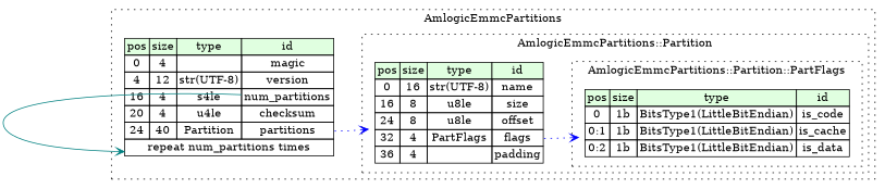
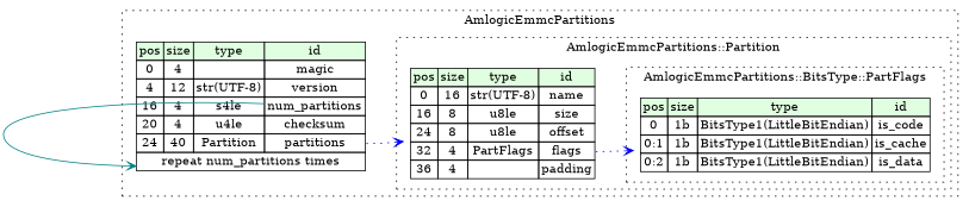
  digraph {
    rankdir=LR
    node [shape=plaintext]
    edge [style=dotted color=blue arrowhead=vee]
    n1 [label=<<TABLE BORDER="0" CELLBORDER="1" CELLSPACING="0"> 					<TR><TD BGCOLOR="#E0FFE0">pos</TD><TD BGCOLOR="#E0FFE0">size</TD><TD BGCOLOR="#E0FFE0">type</TD><TD BGCOLOR="#E0FFE0">id</TD></TR> 					<TR><TD PORT="is_code_pos">0</TD><TD PORT="is_code_size">1b</TD><TD>BitsType1(LittleBitEndian)</TD><TD PORT="is_code_type">is_code</TD></TR> 					<TR><TD PORT="is_cache_pos">0:1</TD><TD PORT="is_cache_size">1b</TD><TD>BitsType1(LittleBitEndian)</TD><TD PORT="is_cache_type">is_cache</TD></TR> 					<TR><TD PORT="is_data_pos">0:2</TD><TD PORT="is_data_size">1b</TD><TD>BitsType1(LittleBitEndian)</TD><TD PORT="is_data_type">is_data</TD></TR> 				</TABLE>>]
    n2 [label=<<TABLE BORDER="0" CELLBORDER="1" CELLSPACING="0"> 				<TR><TD BGCOLOR="#E0FFE0">pos</TD><TD BGCOLOR="#E0FFE0">size</TD><TD BGCOLOR="#E0FFE0">type</TD><TD BGCOLOR="#E0FFE0">id</TD></TR> 				<TR><TD PORT="name_pos">0</TD><TD PORT="name_size">16</TD><TD>str(UTF-8)</TD><TD PORT="name_type">name</TD></TR> 				<TR><TD PORT="size_pos">16</TD><TD PORT="size_size">8</TD><TD>u8le</TD><TD PORT="size_type">size</TD></TR> 				<TR><TD PORT="offset_pos">24</TD><TD PORT="offset_size">8</TD><TD>u8le</TD><TD PORT="offset_type">offset</TD></TR> 				<TR><TD PORT="flags_pos">32</TD><TD PORT="flags_size">4</TD><TD>PartFlags</TD><TD PORT="flags_type">flags</TD></TR> 				<TR><TD PORT="padding_pos">36</TD><TD PORT="padding_size">4</TD><TD></TD><TD PORT="padding_type">padding</TD></TR> 			</TABLE>>]
    n3 [label=<<TABLE BORDER="0" CELLBORDER="1" CELLSPACING="0"> 			<TR><TD BGCOLOR="#E0FFE0">pos</TD><TD BGCOLOR="#E0FFE0">size</TD><TD BGCOLOR="#E0FFE0">type</TD><TD BGCOLOR="#E0FFE0">id</TD></TR> 			<TR><TD PORT="magic_pos">0</TD><TD PORT="magic_size">4</TD><TD></TD><TD PORT="magic_type">magic</TD></TR> 			<TR><TD PORT="version_pos">4</TD><TD PORT="version_size">12</TD><TD>str(UTF-8)</TD><TD PORT="version_type">version</TD></TR> 			<TR><TD PORT="num_partitions_pos">16</TD><TD PORT="num_partitions_size">4</TD><TD>s4le</TD><TD PORT="num_partitions_type">num_partitions</TD></TR> 			<TR><TD PORT="checksum_pos">20</TD><TD PORT="checksum_size">4</TD><TD>u4le</TD><TD PORT="checksum_type">checksum</TD></TR> 			<TR><TD PORT="partitions_pos">24</TD><TD PORT="partitions_size">40</TD><TD>Partition</TD><TD PORT="partitions_type">partitions</TD></TR> 			<TR><TD COLSPAN="4" PORT="partitions__repeat">repeat num_partitions times</TD></TR> 		</TABLE>>]
    subgraph cluster_1 {
      label=AmlogicEmmcPartitions
      style=dotted
      n3
      subgraph cluster_2 {
        label="AmlogicEmmcPartitions::Partition"
        style=dotted
        n2
        subgraph cluster_3 {
-         label="AmlogicEmmcPartitions::Partition::PartFlags"
+         label="AmlogicEmmcPartitions::BitsType::PartFlags"
          style=dotted
          n1
        }
      }
    }
    n2 -> n1 [tailport=flags_type]
    n3 -> n2 [tailport=partitions_type]
    n3 -> n3 [color=teal headport=partitions__repeat tailport=num_partitions_type style=solid]
  }
